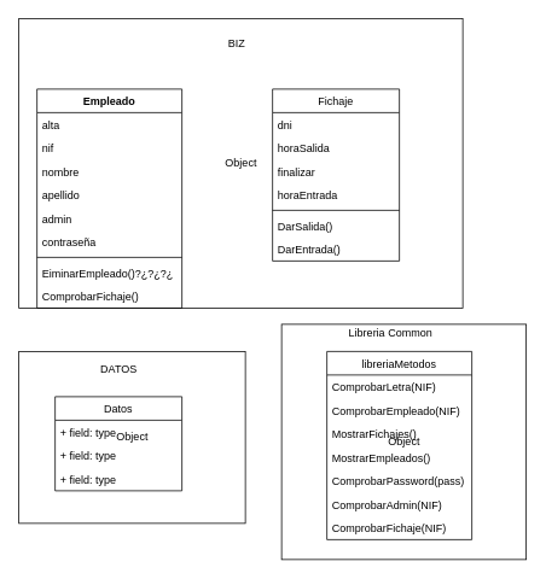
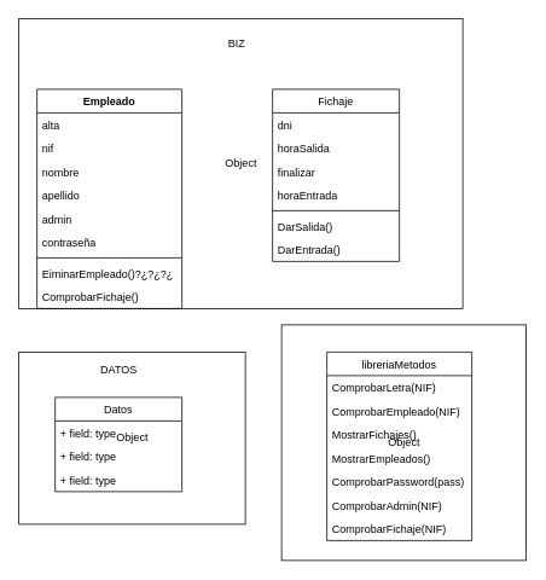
  <mxCell id="0" />
  <mxCell id="1" parent="0" />
  <mxCell id="2" value="Empleado" style="swimlane;fontStyle=1;align=center;verticalAlign=top;childLayout=stackLayout;horizontal=1;startSize=26;horizontalStack=0;resizeParent=1;resizeParentMax=0;resizeLast=0;collapsible=1;marginBottom=0;" vertex="1" parent="1"><mxGeometry x="40" y="98" width="160" height="242" as="geometry" /></mxCell>
  <mxCell id="3" value="alta" style="text;strokeColor=none;fillColor=none;align=left;verticalAlign=top;spacingLeft=4;spacingRight=4;overflow=hidden;rotatable=0;points=[[0,0.5],[1,0.5]];portConstraint=eastwest;" vertex="1" parent="2"><mxGeometry y="26" width="160" height="26" as="geometry" /></mxCell>
  <mxCell id="4" value="nif" style="text;strokeColor=none;fillColor=none;align=left;verticalAlign=top;spacingLeft=4;spacingRight=4;overflow=hidden;rotatable=0;points=[[0,0.5],[1,0.5]];portConstraint=eastwest;" vertex="1" parent="2"><mxGeometry y="52" width="160" height="26" as="geometry" /></mxCell>
  <mxCell id="5" value="nombre" style="text;strokeColor=none;fillColor=none;align=left;verticalAlign=top;spacingLeft=4;spacingRight=4;overflow=hidden;rotatable=0;points=[[0,0.5],[1,0.5]];portConstraint=eastwest;" vertex="1" parent="2"><mxGeometry y="78" width="160" height="26" as="geometry" /></mxCell>
  <mxCell id="6" value="apellido" style="text;strokeColor=none;fillColor=none;align=left;verticalAlign=top;spacingLeft=4;spacingRight=4;overflow=hidden;rotatable=0;points=[[0,0.5],[1,0.5]];portConstraint=eastwest;" vertex="1" parent="2"><mxGeometry y="104" width="160" height="26" as="geometry" /></mxCell>
  <mxCell id="7" value="admin" style="text;strokeColor=none;fillColor=none;align=left;verticalAlign=top;spacingLeft=4;spacingRight=4;overflow=hidden;rotatable=0;points=[[0,0.5],[1,0.5]];portConstraint=eastwest;" vertex="1" parent="2"><mxGeometry y="130" width="160" height="26" as="geometry" /></mxCell>
  <mxCell id="8" value="contraseña" style="text;strokeColor=none;fillColor=none;align=left;verticalAlign=top;spacingLeft=4;spacingRight=4;overflow=hidden;rotatable=0;points=[[0,0.5],[1,0.5]];portConstraint=eastwest;" vertex="1" parent="2"><mxGeometry y="156" width="160" height="26" as="geometry" /></mxCell>
  <mxCell id="9" value="" style="line;strokeWidth=1;fillColor=none;align=left;verticalAlign=middle;spacingTop=-1;spacingLeft=3;spacingRight=3;rotatable=0;labelPosition=right;points=[];portConstraint=eastwest;" vertex="1" parent="2"><mxGeometry y="182" width="160" height="8" as="geometry" /></mxCell>
  <mxCell id="10" value="EiminarEmpleado()?¿?¿?¿" style="text;strokeColor=none;fillColor=none;align=left;verticalAlign=top;spacingLeft=4;spacingRight=4;overflow=hidden;rotatable=0;points=[[0,0.5],[1,0.5]];portConstraint=eastwest;" vertex="1" parent="2"><mxGeometry y="190" width="160" height="26" as="geometry" /></mxCell>
  <mxCell id="11" value="ComprobarFichaje()" style="text;strokeColor=none;fillColor=none;align=left;verticalAlign=top;spacingLeft=4;spacingRight=4;overflow=hidden;rotatable=0;points=[[0,0.5],[1,0.5]];portConstraint=eastwest;" vertex="1" parent="2"><mxGeometry y="216" width="160" height="26" as="geometry" /></mxCell>
  <mxCell id="12" value="Fichaje" style="swimlane;fontStyle=0;childLayout=stackLayout;horizontal=1;startSize=26;fillColor=none;horizontalStack=0;resizeParent=1;resizeParentMax=0;resizeLast=0;collapsible=1;marginBottom=0;" vertex="1" parent="1"><mxGeometry x="300" y="98" width="140" height="190" as="geometry" /></mxCell>
  <mxCell id="13" value="dni" style="text;strokeColor=none;fillColor=none;align=left;verticalAlign=top;spacingLeft=4;spacingRight=4;overflow=hidden;rotatable=0;points=[[0,0.5],[1,0.5]];portConstraint=eastwest;" vertex="1" parent="12"><mxGeometry y="26" width="140" height="26" as="geometry" /></mxCell>
  <mxCell id="14" value="horaSalida" style="text;strokeColor=none;fillColor=none;align=left;verticalAlign=top;spacingLeft=4;spacingRight=4;overflow=hidden;rotatable=0;points=[[0,0.5],[1,0.5]];portConstraint=eastwest;" vertex="1" parent="12"><mxGeometry y="52" width="140" height="26" as="geometry" /></mxCell>
  <mxCell id="15" value="finalizar" style="text;strokeColor=none;fillColor=none;align=left;verticalAlign=top;spacingLeft=4;spacingRight=4;overflow=hidden;rotatable=0;points=[[0,0.5],[1,0.5]];portConstraint=eastwest;" vertex="1" parent="12"><mxGeometry y="78" width="140" height="26" as="geometry" /></mxCell>
  <mxCell id="16" value="horaEntrada" style="text;strokeColor=none;fillColor=none;align=left;verticalAlign=top;spacingLeft=4;spacingRight=4;overflow=hidden;rotatable=0;points=[[0,0.5],[1,0.5]];portConstraint=eastwest;" vertex="1" parent="12"><mxGeometry y="104" width="140" height="26" as="geometry" /></mxCell>
  <mxCell id="17" value="" style="line;strokeWidth=1;fillColor=none;align=left;verticalAlign=middle;spacingTop=-1;spacingLeft=3;spacingRight=3;rotatable=0;labelPosition=right;points=[];portConstraint=eastwest;" vertex="1" parent="12"><mxGeometry y="130" width="140" height="8" as="geometry" /></mxCell>
  <mxCell id="18" value="DarSalida()" style="text;strokeColor=none;fillColor=none;align=left;verticalAlign=top;spacingLeft=4;spacingRight=4;overflow=hidden;rotatable=0;points=[[0,0.5],[1,0.5]];portConstraint=eastwest;" vertex="1" parent="12"><mxGeometry y="138" width="140" height="26" as="geometry" /></mxCell>
  <mxCell id="19" value="DarEntrada()" style="text;strokeColor=none;fillColor=none;align=left;verticalAlign=top;spacingLeft=4;spacingRight=4;overflow=hidden;rotatable=0;points=[[0,0.5],[1,0.5]];portConstraint=eastwest;" vertex="1" parent="12"><mxGeometry y="164" width="140" height="26" as="geometry" /></mxCell>
  <mxCell id="20" value="Object" style="html=1;gradientColor=none;fillColor=none;" vertex="1" parent="1"><mxGeometry x="20" y="20" width="490" height="320" as="geometry" /></mxCell>
  <mxCell id="21" value="BIZ" style="text;html=1;align=center;verticalAlign=middle;resizable=0;points=[];autosize=1;" vertex="1" parent="1"><mxGeometry x="245" y="38" width="30" height="20" as="geometry" /></mxCell>
  <mxCell id="22" value="Datos" style="swimlane;fontStyle=0;childLayout=stackLayout;horizontal=1;startSize=26;fillColor=none;horizontalStack=0;resizeParent=1;resizeParentMax=0;resizeLast=0;collapsible=1;marginBottom=0;" vertex="1" parent="1"><mxGeometry x="60" y="438" width="140" height="104" as="geometry" /></mxCell>
  <mxCell id="23" value="+ field: type" style="text;strokeColor=none;fillColor=none;align=left;verticalAlign=top;spacingLeft=4;spacingRight=4;overflow=hidden;rotatable=0;points=[[0,0.5],[1,0.5]];portConstraint=eastwest;" vertex="1" parent="22"><mxGeometry y="26" width="140" height="26" as="geometry" /></mxCell>
  <mxCell id="24" value="+ field: type" style="text;strokeColor=none;fillColor=none;align=left;verticalAlign=top;spacingLeft=4;spacingRight=4;overflow=hidden;rotatable=0;points=[[0,0.5],[1,0.5]];portConstraint=eastwest;" vertex="1" parent="22"><mxGeometry y="52" width="140" height="26" as="geometry" /></mxCell>
  <mxCell id="25" value="+ field: type" style="text;strokeColor=none;fillColor=none;align=left;verticalAlign=top;spacingLeft=4;spacingRight=4;overflow=hidden;rotatable=0;points=[[0,0.5],[1,0.5]];portConstraint=eastwest;" vertex="1" parent="22"><mxGeometry y="78" width="140" height="26" as="geometry" /></mxCell>
  <mxCell id="26" value="Object" style="html=1;fillColor=none;gradientColor=none;" vertex="1" parent="1"><mxGeometry x="20" y="388" width="250" height="190" as="geometry" /></mxCell>
  <mxCell id="27" value="DATOS" style="text;html=1;align=center;verticalAlign=middle;resizable=0;points=[];autosize=1;" vertex="1" parent="1"><mxGeometry x="100" y="398" width="60" height="20" as="geometry" /></mxCell>
  <mxCell id="28" value="libreriaMetodos" style="swimlane;fontStyle=0;childLayout=stackLayout;horizontal=1;startSize=26;fillColor=none;horizontalStack=0;resizeParent=1;resizeParentMax=0;resizeLast=0;collapsible=1;marginBottom=0;" vertex="1" parent="1"><mxGeometry x="360" y="388" width="160" height="208" as="geometry" /></mxCell>
  <mxCell id="29" value="ComprobarLetra(NIF)" style="text;strokeColor=none;fillColor=none;align=left;verticalAlign=top;spacingLeft=4;spacingRight=4;overflow=hidden;rotatable=0;points=[[0,0.5],[1,0.5]];portConstraint=eastwest;" vertex="1" parent="28"><mxGeometry y="26" width="160" height="26" as="geometry" /></mxCell>
  <mxCell id="30" value="ComprobarEmpleado(NIF)" style="text;strokeColor=none;fillColor=none;align=left;verticalAlign=top;spacingLeft=4;spacingRight=4;overflow=hidden;rotatable=0;points=[[0,0.5],[1,0.5]];portConstraint=eastwest;" vertex="1" parent="28"><mxGeometry y="52" width="160" height="26" as="geometry" /></mxCell>
  <mxCell id="31" value="MostrarFichajes()" style="text;strokeColor=none;fillColor=none;align=left;verticalAlign=top;spacingLeft=4;spacingRight=4;overflow=hidden;rotatable=0;points=[[0,0.5],[1,0.5]];portConstraint=eastwest;" vertex="1" parent="28"><mxGeometry y="78" width="160" height="26" as="geometry" /></mxCell>
  <mxCell id="32" value="MostrarEmpleados()" style="text;strokeColor=none;fillColor=none;align=left;verticalAlign=top;spacingLeft=4;spacingRight=4;overflow=hidden;rotatable=0;points=[[0,0.5],[1,0.5]];portConstraint=eastwest;" vertex="1" parent="28"><mxGeometry y="104" width="160" height="26" as="geometry" /></mxCell>
  <mxCell id="33" value="ComprobarPassword(pass)" style="text;strokeColor=none;fillColor=none;align=left;verticalAlign=top;spacingLeft=4;spacingRight=4;overflow=hidden;rotatable=0;points=[[0,0.5],[1,0.5]];portConstraint=eastwest;" vertex="1" parent="28"><mxGeometry y="130" width="160" height="26" as="geometry" /></mxCell>
  <mxCell id="34" value="ComprobarAdmin(NIF)" style="text;strokeColor=none;fillColor=none;align=left;verticalAlign=top;spacingLeft=4;spacingRight=4;overflow=hidden;rotatable=0;points=[[0,0.5],[1,0.5]];portConstraint=eastwest;" vertex="1" parent="28"><mxGeometry y="156" width="160" height="26" as="geometry" /></mxCell>
  <mxCell id="35" value="ComprobarFichaje(NIF)" style="text;strokeColor=none;fillColor=none;align=left;verticalAlign=top;spacingLeft=4;spacingRight=4;overflow=hidden;rotatable=0;points=[[0,0.5],[1,0.5]];portConstraint=eastwest;" vertex="1" parent="28"><mxGeometry y="182" width="160" height="26" as="geometry" /></mxCell>
  <mxCell id="36" value="Object" style="html=1;fillColor=none;gradientColor=none;" vertex="1" parent="1"><mxGeometry x="310" y="358" width="270" height="260" as="geometry" /></mxCell>
- <mxCell id="37" value="Libreria Common" style="text;html=1;align=center;verticalAlign=middle;resizable=0;points=[];autosize=1;" vertex="1" parent="1"><mxGeometry x="375" y="358" width="110" height="20" as="geometry" /></mxCell>
